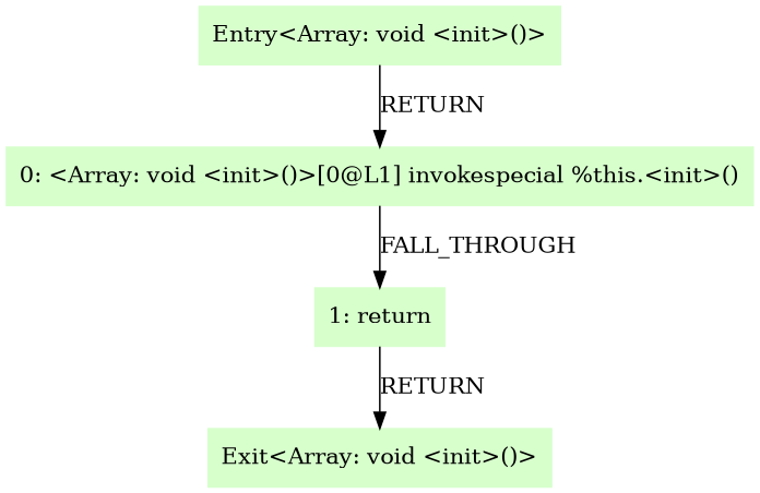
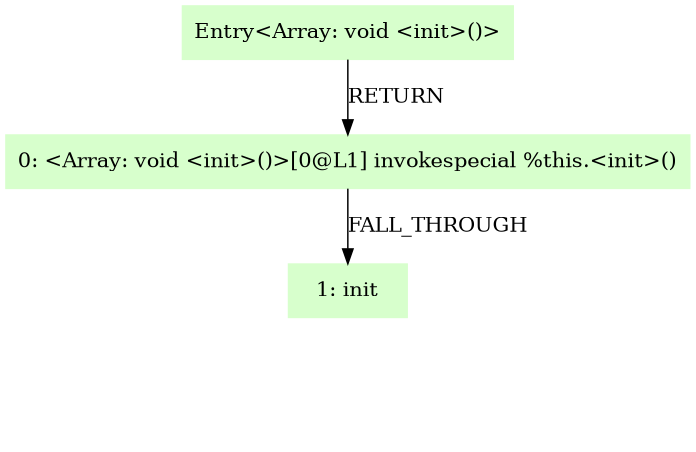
  digraph {
    node [color=".3 .2 1.0" shape=box style=filled]
    n1 [label="Entry<Array: void <init>()>"]
    n2 [label="0: <Array: void <init>()>[0@L1] invokespecial %this.<init>()"]
-   n3 [label="1: return"]
-   n4 [label="Exit<Array: void <init>()>"]
+   n3 [label="1: init"]
    n1 -> n2 [label=RETURN]
    n2 -> n3 [label=FALL_THROUGH]
-   n3 -> n4 [label=RETURN]
  }
